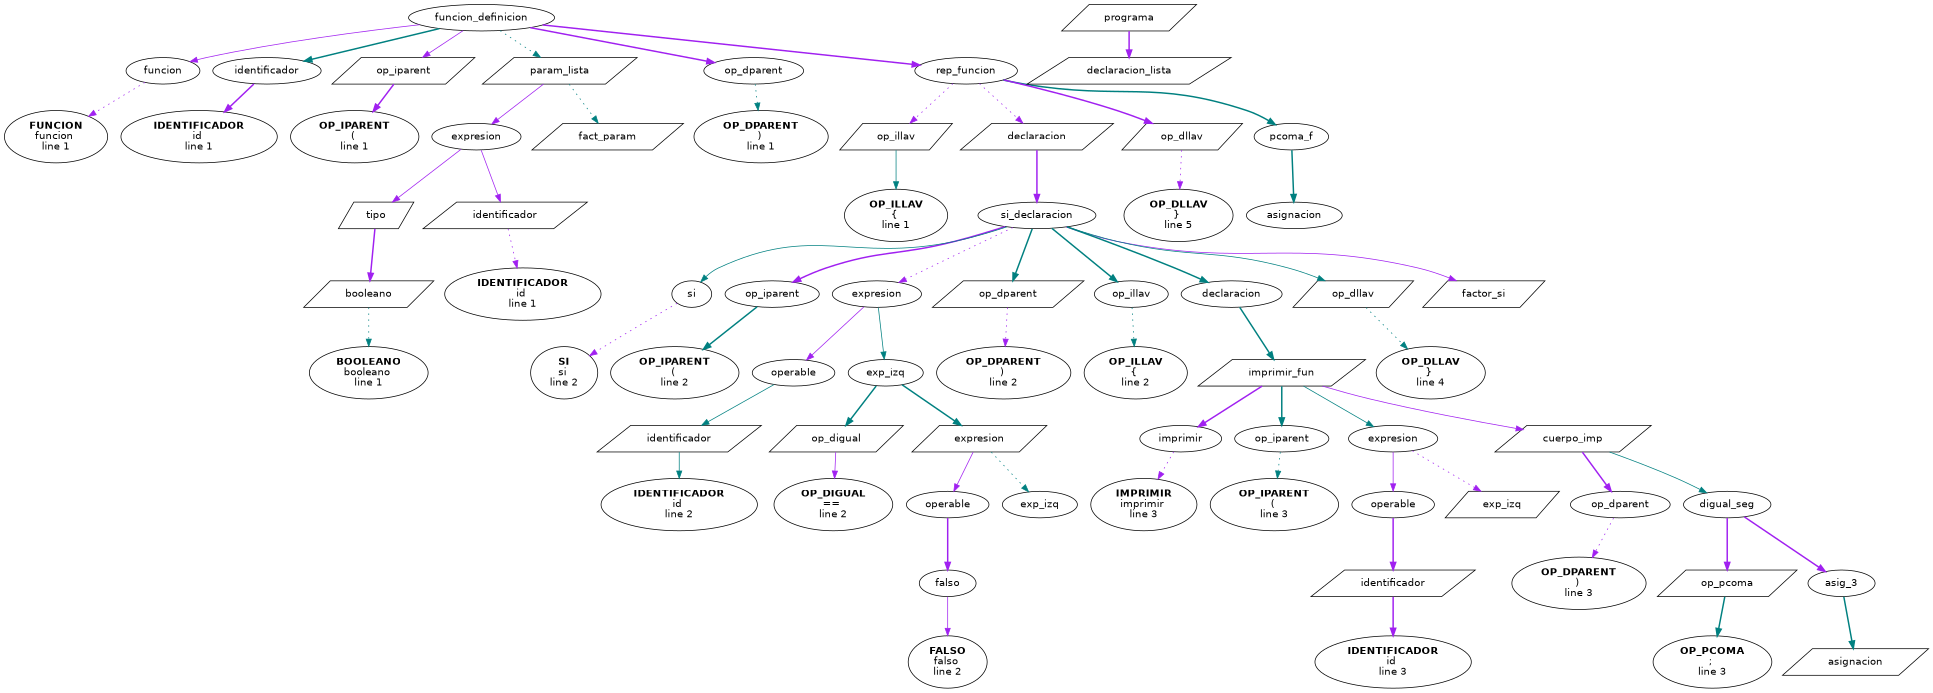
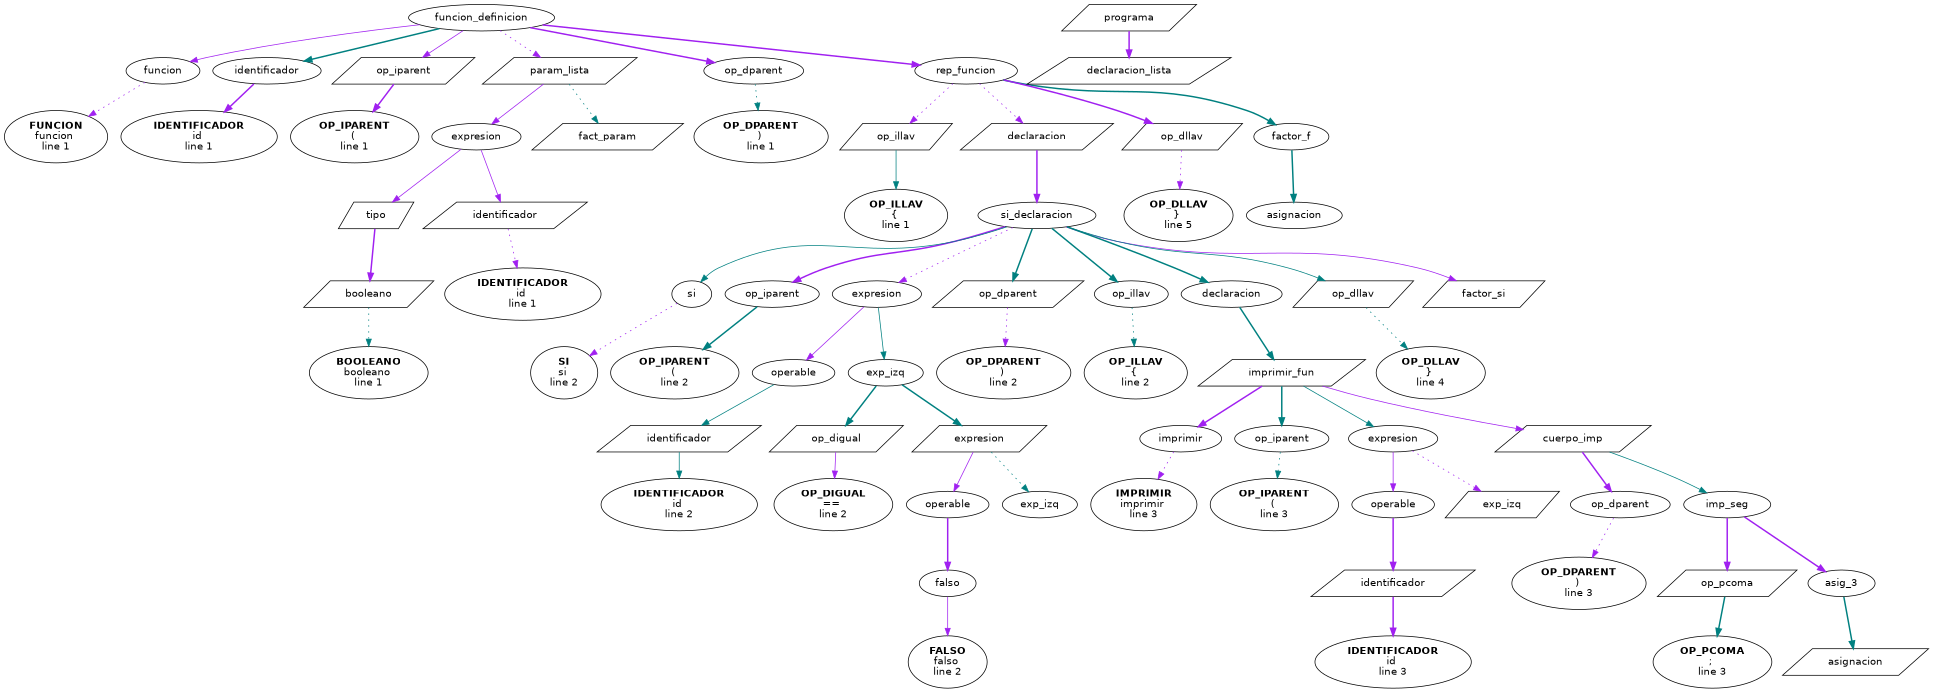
  digraph {
    fontname="DejaVu Sans"
    node [fontname="DejaVu Sans" shape=ellipse]
    edge [color=purple fontname="DejaVu Sans" style=bold]
    n1 [label=< <b>FUNCION</b> <br/>funcion <br/> line 1 > shape=""]
    n2 [label=< <b>IDENTIFICADOR</b> <br/>id <br/> line 1 > shape=""]
    n3 [label=< <b>OP_IPARENT</b> <br/>( <br/> line 1 > shape=""]
    n4 [label=< <b>BOOLEANO</b> <br/>booleano <br/> line 1 > shape=""]
    n5 [label=" booleano " shape=parallelogram]
    n6 [label=< <b>IDENTIFICADOR</b> <br/>id <br/> line 1 > shape=""]
    n7 [label=" identificador " shape=parallelogram]
    n8 [label=" tipo " shape=parallelogram]
    n9 [label=" fact_param " shape=parallelogram]
    n10 [label=" expresion "]
    n11 [label=< <b>OP_DPARENT</b> <br/>) <br/> line 1 > shape=""]
    n12 [label=< <b>OP_ILLAV</b> <br/>{ <br/> line 1 > shape=""]
    n13 [label=< <b>SI</b> <br/>si <br/> line 2 > shape=""]
    n14 [label=< <b>OP_IPARENT</b> <br/>( <br/> line 2 > shape=""]
    n15 [label=< <b>IDENTIFICADOR</b> <br/>id <br/> line 2 > shape=""]
    n16 [label=" identificador " shape=parallelogram]
    n17 [label=< <b>OP_DIGUAL</b> <br/>== <br/> line 2 > shape=""]
    n18 [label=< <b>FALSO</b> <br/>falso <br/> line 2 > shape=""]
    n19 [label=" falso "]
    n20 [label=" exp_izq "]
    n21 [label=" operable "]
    n22 [label=" expresion " shape=parallelogram]
    n23 [label=" op_digual " shape=parallelogram]
    n24 [label=" exp_izq "]
    n25 [label=" operable "]
    n26 [label=< <b>OP_DPARENT</b> <br/>) <br/> line 2 > shape=""]
    n27 [label=< <b>OP_ILLAV</b> <br/>{ <br/> line 2 > shape=""]
    n28 [label=< <b>IMPRIMIR</b> <br/>imprimir <br/> line 3 > shape=""]
    n29 [label=< <b>OP_IPARENT</b> <br/>( <br/> line 3 > shape=""]
    n30 [label=< <b>IDENTIFICADOR</b> <br/>id <br/> line 3 > shape=""]
    n31 [label=" identificador " shape=parallelogram]
-   n32 [label=digual_seg]
+   n32 [label=" imp_seg "]
    n33 [label=" op_dparent "]
    n34 [label=" exp_izq " shape=parallelogram]
    n35 [label=" operable "]
    n36 [label=< <b>OP_DPARENT</b> <br/>) <br/> line 3 > shape=""]
    n37 [label=< <b>OP_PCOMA</b> <br/>; <br/> line 3 > shape=""]
    n38 [label=" asignacion " shape=parallelogram]
    n39 [label=" asig_3 "]
    n40 [label=" op_pcoma " shape=parallelogram]
    n41 [label=" cuerpo_imp " shape=parallelogram]
    n42 [label=" expresion "]
    n43 [label=" op_iparent "]
    n44 [label=" imprimir "]
    n45 [label=" imprimir_fun " shape=parallelogram]
    n46 [label=< <b>OP_DLLAV</b> <br/>} <br/> line 4 > shape=""]
    n47 [label=" factor_si " shape=parallelogram]
    n48 [label=" op_dllav " shape=parallelogram]
    n49 [label=" declaracion "]
    n50 [label=" op_illav "]
    n51 [label=" op_dparent " shape=parallelogram]
    n52 [label=" expresion "]
    n53 [label=" op_iparent "]
    n54 [label=" si "]
    n55 [label=" si_declaracion "]
    n56 [label=< <b>OP_DLLAV</b> <br/>} <br/> line 5 > shape=""]
    n57 [label=" asignacion "]
-   n58 [label=pcoma_f]
+   n58 [label=" factor_f "]
    n59 [label=" op_dllav " shape=parallelogram]
    n60 [label=" declaracion " shape=parallelogram]
    n61 [label=" op_illav " shape=parallelogram]
    n62 [label=" rep_funcion "]
    n63 [label=" op_dparent "]
    n64 [label=" param_lista " shape=parallelogram]
    n65 [label=" op_iparent " shape=parallelogram]
    n66 [label=" identificador "]
    n67 [label=" funcion "]
    n68 [label=" funcion_definicion "]
    n69 [label=" declaracion_lista " shape=parallelogram]
    n70 [label=" programa " shape=parallelogram]
    subgraph sub_1 {
      rank=same
      rankdir=LR
      n1
    }
    subgraph sub_2 {
      rank=same
      rankdir=LR
      n2
    }
    subgraph sub_3 {
      rank=same
      rankdir=LR
      n3
    }
    subgraph sub_4 {
      rank=same
      rankdir=LR
      n4
    }
    subgraph sub_5 {
      rank=same
      rankdir=LR
      n5
    }
    subgraph sub_6 {
      rank=same
      rankdir=LR
      n6
    }
    subgraph sub_7 {
      rank=same
      rankdir=LR
      n7
      n8
    }
    subgraph sub_8 {
      rank=same
      rankdir=LR
      n9
      n10
    }
    subgraph sub_9 {
      rank=same
      rankdir=LR
      n11
    }
    subgraph sub_10 {
      rank=same
      rankdir=LR
      n12
    }
    subgraph sub_11 {
      rank=same
      rankdir=LR
      n13
    }
    subgraph sub_12 {
      rank=same
      rankdir=LR
      n14
    }
    subgraph sub_13 {
      rank=same
      rankdir=LR
      n15
    }
    subgraph sub_14 {
      rank=same
      rankdir=LR
      n16
    }
    subgraph sub_15 {
      rank=same
      rankdir=LR
      n17
    }
    subgraph sub_16 {
      rank=same
      rankdir=LR
      n18
    }
    subgraph sub_17 {
      rank=same
      rankdir=LR
      n19
    }
    subgraph sub_18 {
      rank=same
      rankdir=LR
      n20
      n21
    }
    subgraph sub_19 {
      rank=same
      rankdir=LR
      n22
      n23
    }
    subgraph sub_20 {
      rank=same
      rankdir=LR
      n24
      n25
    }
    subgraph sub_21 {
      rank=same
      rankdir=LR
      n26
    }
    subgraph sub_22 {
      rank=same
      rankdir=LR
      n27
    }
    subgraph sub_23 {
      rank=same
      rankdir=LR
      n28
    }
    subgraph sub_24 {
      rank=same
      rankdir=LR
      n29
    }
    subgraph sub_25 {
      rank=same
      rankdir=LR
      n30
    }
    subgraph sub_26 {
      rank=same
      rankdir=LR
      n31
    }
    subgraph sub_27 {
      rank=same
      rankdir=LR
      n32
      n33
    }
    subgraph sub_28 {
      rank=same
      rankdir=LR
      n34
      n35
    }
    subgraph sub_29 {
      rank=same
      rankdir=LR
      n36
    }
    subgraph sub_30 {
      rank=same
      rankdir=LR
      n37
    }
    subgraph sub_31 {
      rank=same
      rankdir=LR
      n38
    }
    subgraph sub_32 {
      rank=same
      rankdir=LR
      n39
      n40
    }
    subgraph sub_33 {
      rank=same
      rankdir=LR
      n41
      n42
      n43
      n44
    }
    subgraph sub_34 {
      rank=same
      rankdir=LR
      n45
    }
    subgraph sub_35 {
      rank=same
      rankdir=LR
      n46
    }
    subgraph sub_36 {
      rank=same
      rankdir=LR
      n47
      n48
      n49
      n50
      n51
      n52
      n53
      n54
    }
    subgraph sub_37 {
      rank=same
      rankdir=LR
      n55
    }
    subgraph sub_38 {
      rank=same
      rankdir=LR
      n56
    }
    subgraph sub_39 {
      rank=same
      rankdir=LR
      n57
    }
    subgraph sub_40 {
      rank=same
      rankdir=LR
      n58
      n59
      n60
      n61
    }
    subgraph sub_41 {
      rank=same
      rankdir=LR
      n62
      n63
      n64
      n65
      n66
      n67
    }
    subgraph sub_42 {
      rank=same
      rankdir=LR
      n68
    }
    subgraph sub_43 {
      rank=same
      rankdir=LR
      n69
    }
    n5 -> n4 [color=teal style=dotted]
    n7 -> n6 [style=dotted]
    n8 -> n5
    n8 -> n7 [style=invis color=""]
    n10 -> n7 [style=solid]
    n10 -> n8 [style=solid]
    n10 -> n9 [style=invis color=""]
    n16 -> n15 [color=teal style=solid]
    n19 -> n18 [style=solid]
    n21 -> n19
    n21 -> n20 [style=invis color=""]
    n22 -> n20 [color=teal style=dotted]
    n22 -> n21 [style=solid]
    n23 -> n17 [style=solid]
    n23 -> n22 [style=invis color=""]
    n24 -> n22 [color=teal]
    n24 -> n23 [color=teal]
    n25 -> n16 [color=teal style=solid]
    n25 -> n24 [style=invis color=""]
    n31 -> n30
    n32 -> n39
    n32 -> n40
    n33 -> n32 [style=invis color=""]
    n33 -> n36 [style=dotted]
    n35 -> n31
    n35 -> n34 [style=invis color=""]
    n39 -> n38 [color=teal]
    n40 -> n37 [color=teal]
    n40 -> n39 [style=invis color=""]
    n41 -> n32 [color=teal style=solid]
    n41 -> n33
    n42 -> n34 [style=dotted]
    n42 -> n35 [style=solid]
    n42 -> n41 [style=invis color=""]
    n43 -> n29 [color=teal style=dotted]
    n43 -> n42 [style=invis color=""]
    n44 -> n28 [style=dotted]
    n44 -> n43 [style=invis color=""]
    n45 -> n41 [style=solid]
    n45 -> n42 [color=teal style=solid]
    n45 -> n43 [color=teal]
    n45 -> n44
    n48 -> n46 [color=teal style=dotted]
    n48 -> n47 [style=invis color=""]
    n49 -> n45 [color=teal]
    n49 -> n48 [style=invis color=""]
    n50 -> n27 [color=teal style=dotted]
    n50 -> n49 [style=invis color=""]
    n51 -> n26 [style=dotted]
    n51 -> n50 [style=invis color=""]
    n52 -> n24 [color=teal style=solid]
    n52 -> n25 [style=solid]
    n52 -> n51 [style=invis color=""]
    n53 -> n14 [color=teal]
    n53 -> n52 [style=invis color=""]
    n54 -> n13 [style=dotted]
    n54 -> n53 [style=invis color=""]
    n55 -> n47 [style=solid]
    n55 -> n48 [color=teal style=solid]
    n55 -> n49 [color=teal]
    n55 -> n50 [color=teal]
    n55 -> n51 [color=teal]
    n55 -> n52 [style=dotted]
    n55 -> n53
    n55 -> n54 [color=teal style=solid]
    n58 -> n57 [color=teal]
    n59 -> n56 [style=dotted]
    n59 -> n58 [style=invis color=""]
    n60 -> n55
    n60 -> n59 [style=invis color=""]
    n61 -> n12 [color=teal style=solid]
    n61 -> n60 [style=invis color=""]
    n62 -> n58 [color=teal]
    n62 -> n59
    n62 -> n60 [style=dotted]
    n62 -> n61 [style=dotted]
    n63 -> n11 [color=teal style=dotted]
    n63 -> n62 [style=invis color=""]
    n64 -> n9 [color=teal style=dotted]
    n64 -> n10 [style=solid]
    n64 -> n63 [style=invis color=""]
    n65 -> n3
    n65 -> n64 [style=invis color=""]
    n66 -> n2
    n66 -> n65 [style=invis color=""]
    n67 -> n1 [style=dotted]
    n67 -> n66 [style=invis color=""]
    n68 -> n62
    n68 -> n63
-   n68 -> n64 [color=teal style=dotted]
+   n68 -> n64 [style=dotted]
    n68 -> n65 [style=solid]
    n68 -> n66 [color=teal]
    n68 -> n67 [style=solid]
    n70 -> n69
  }
